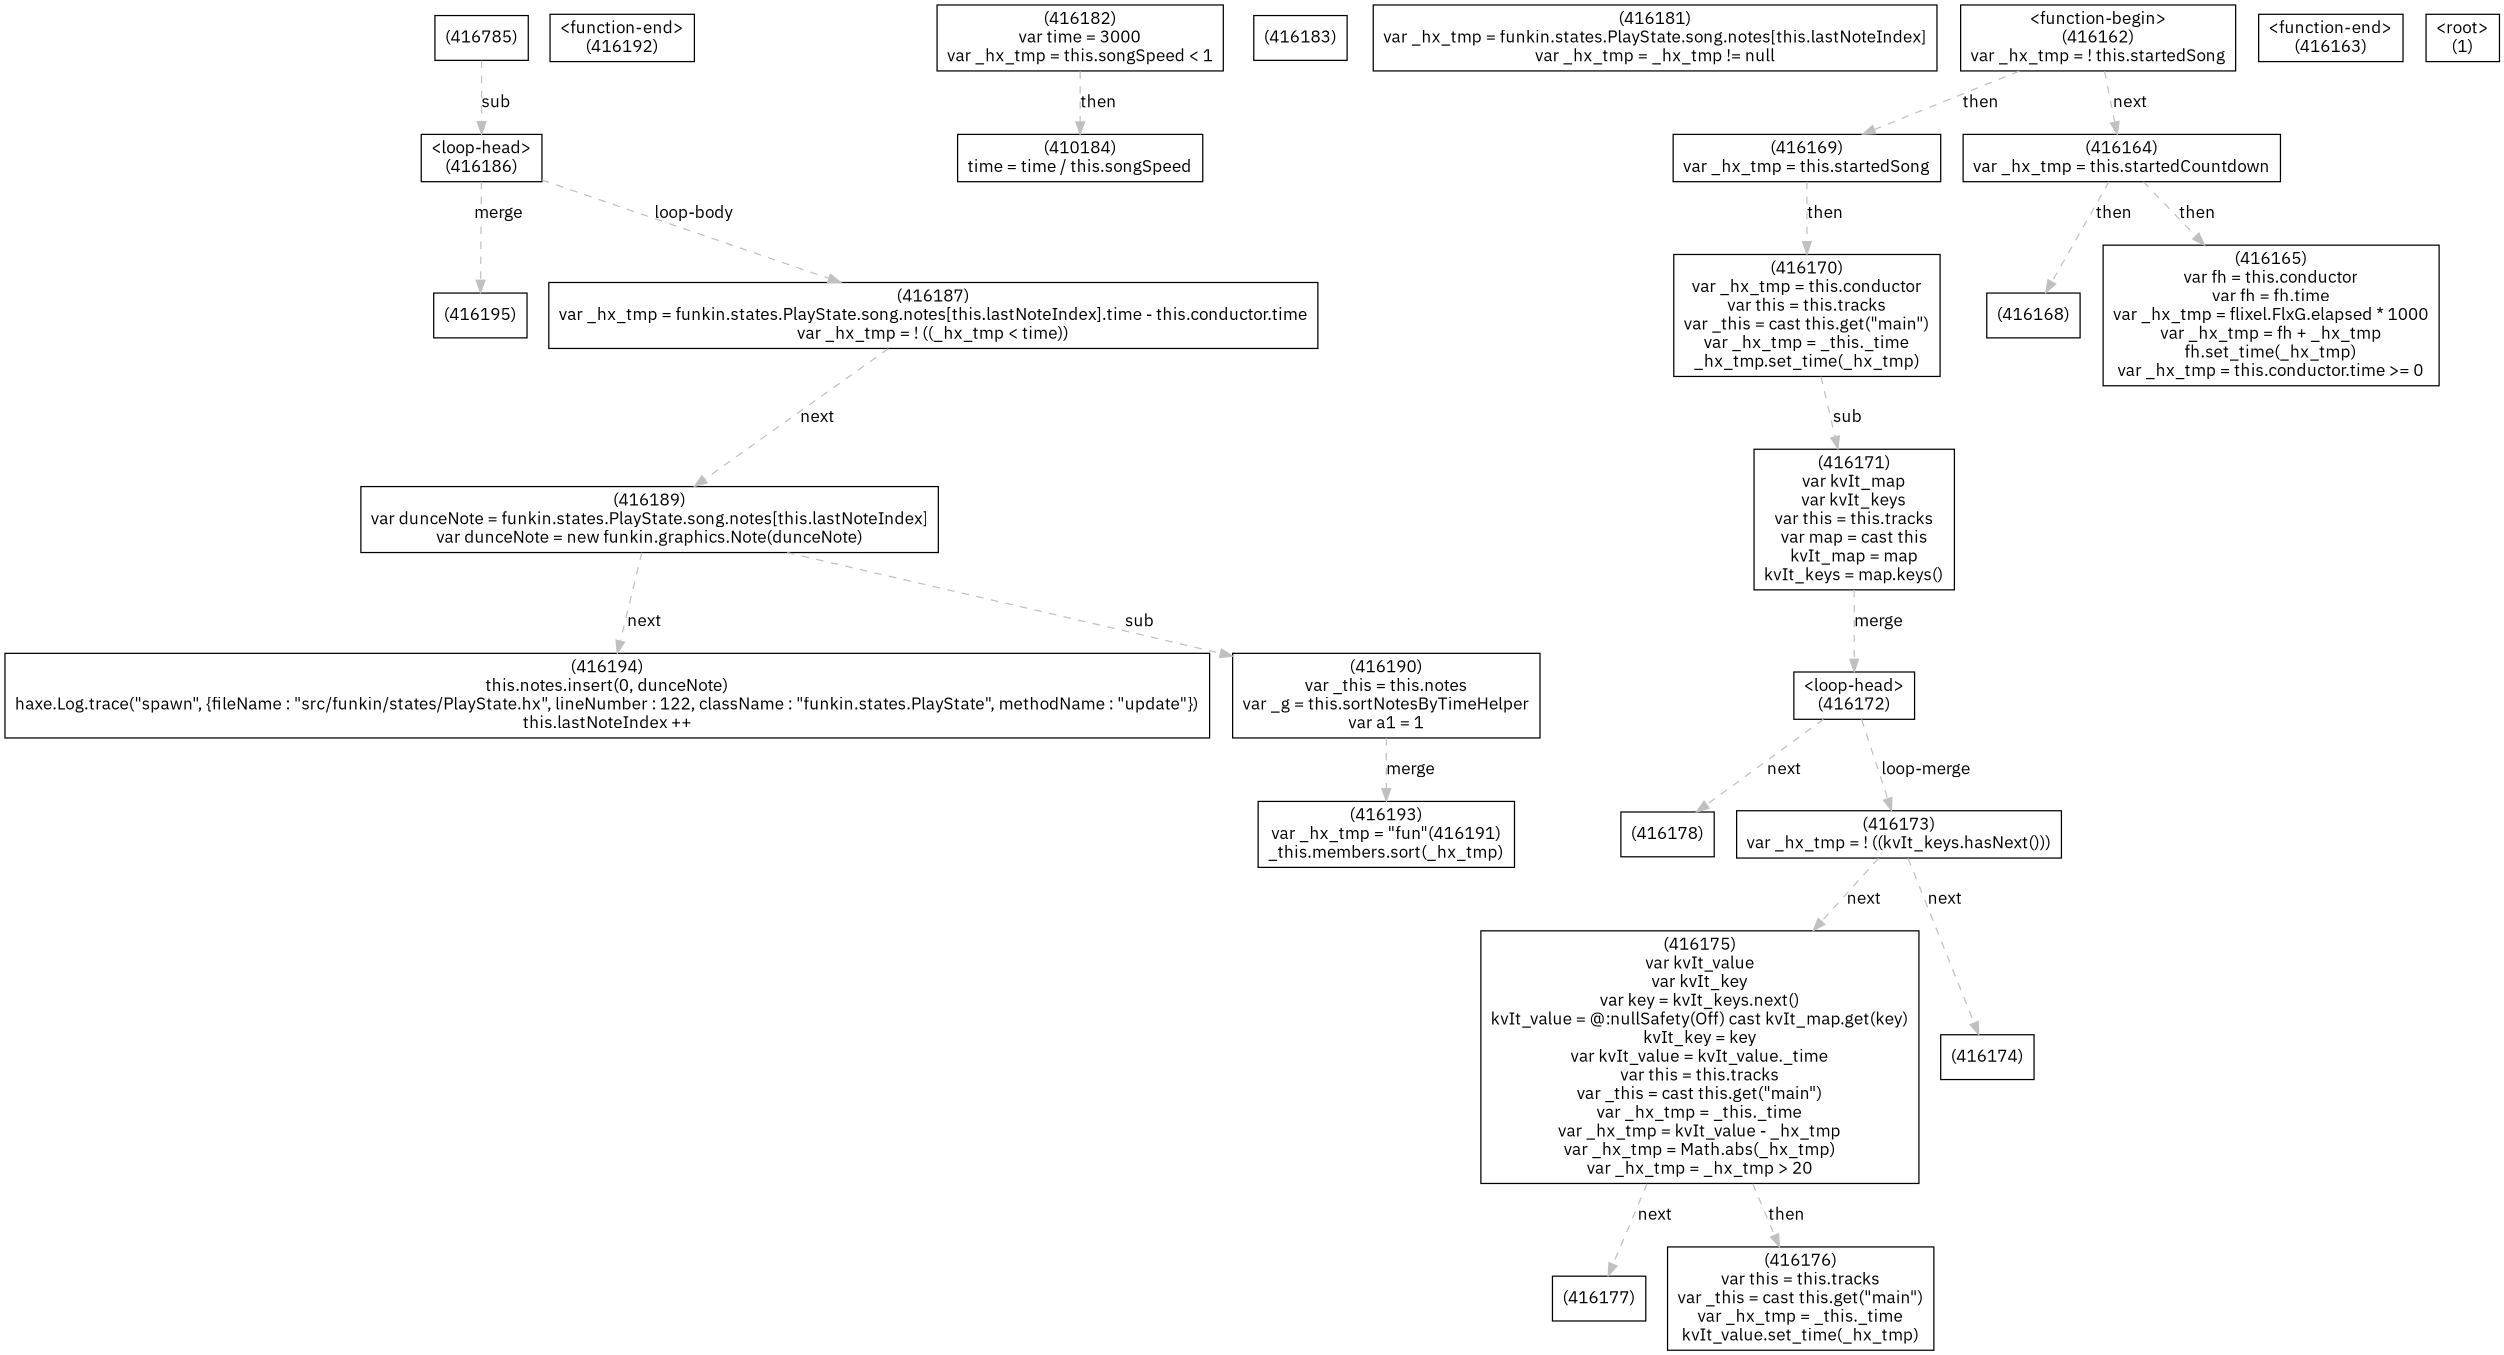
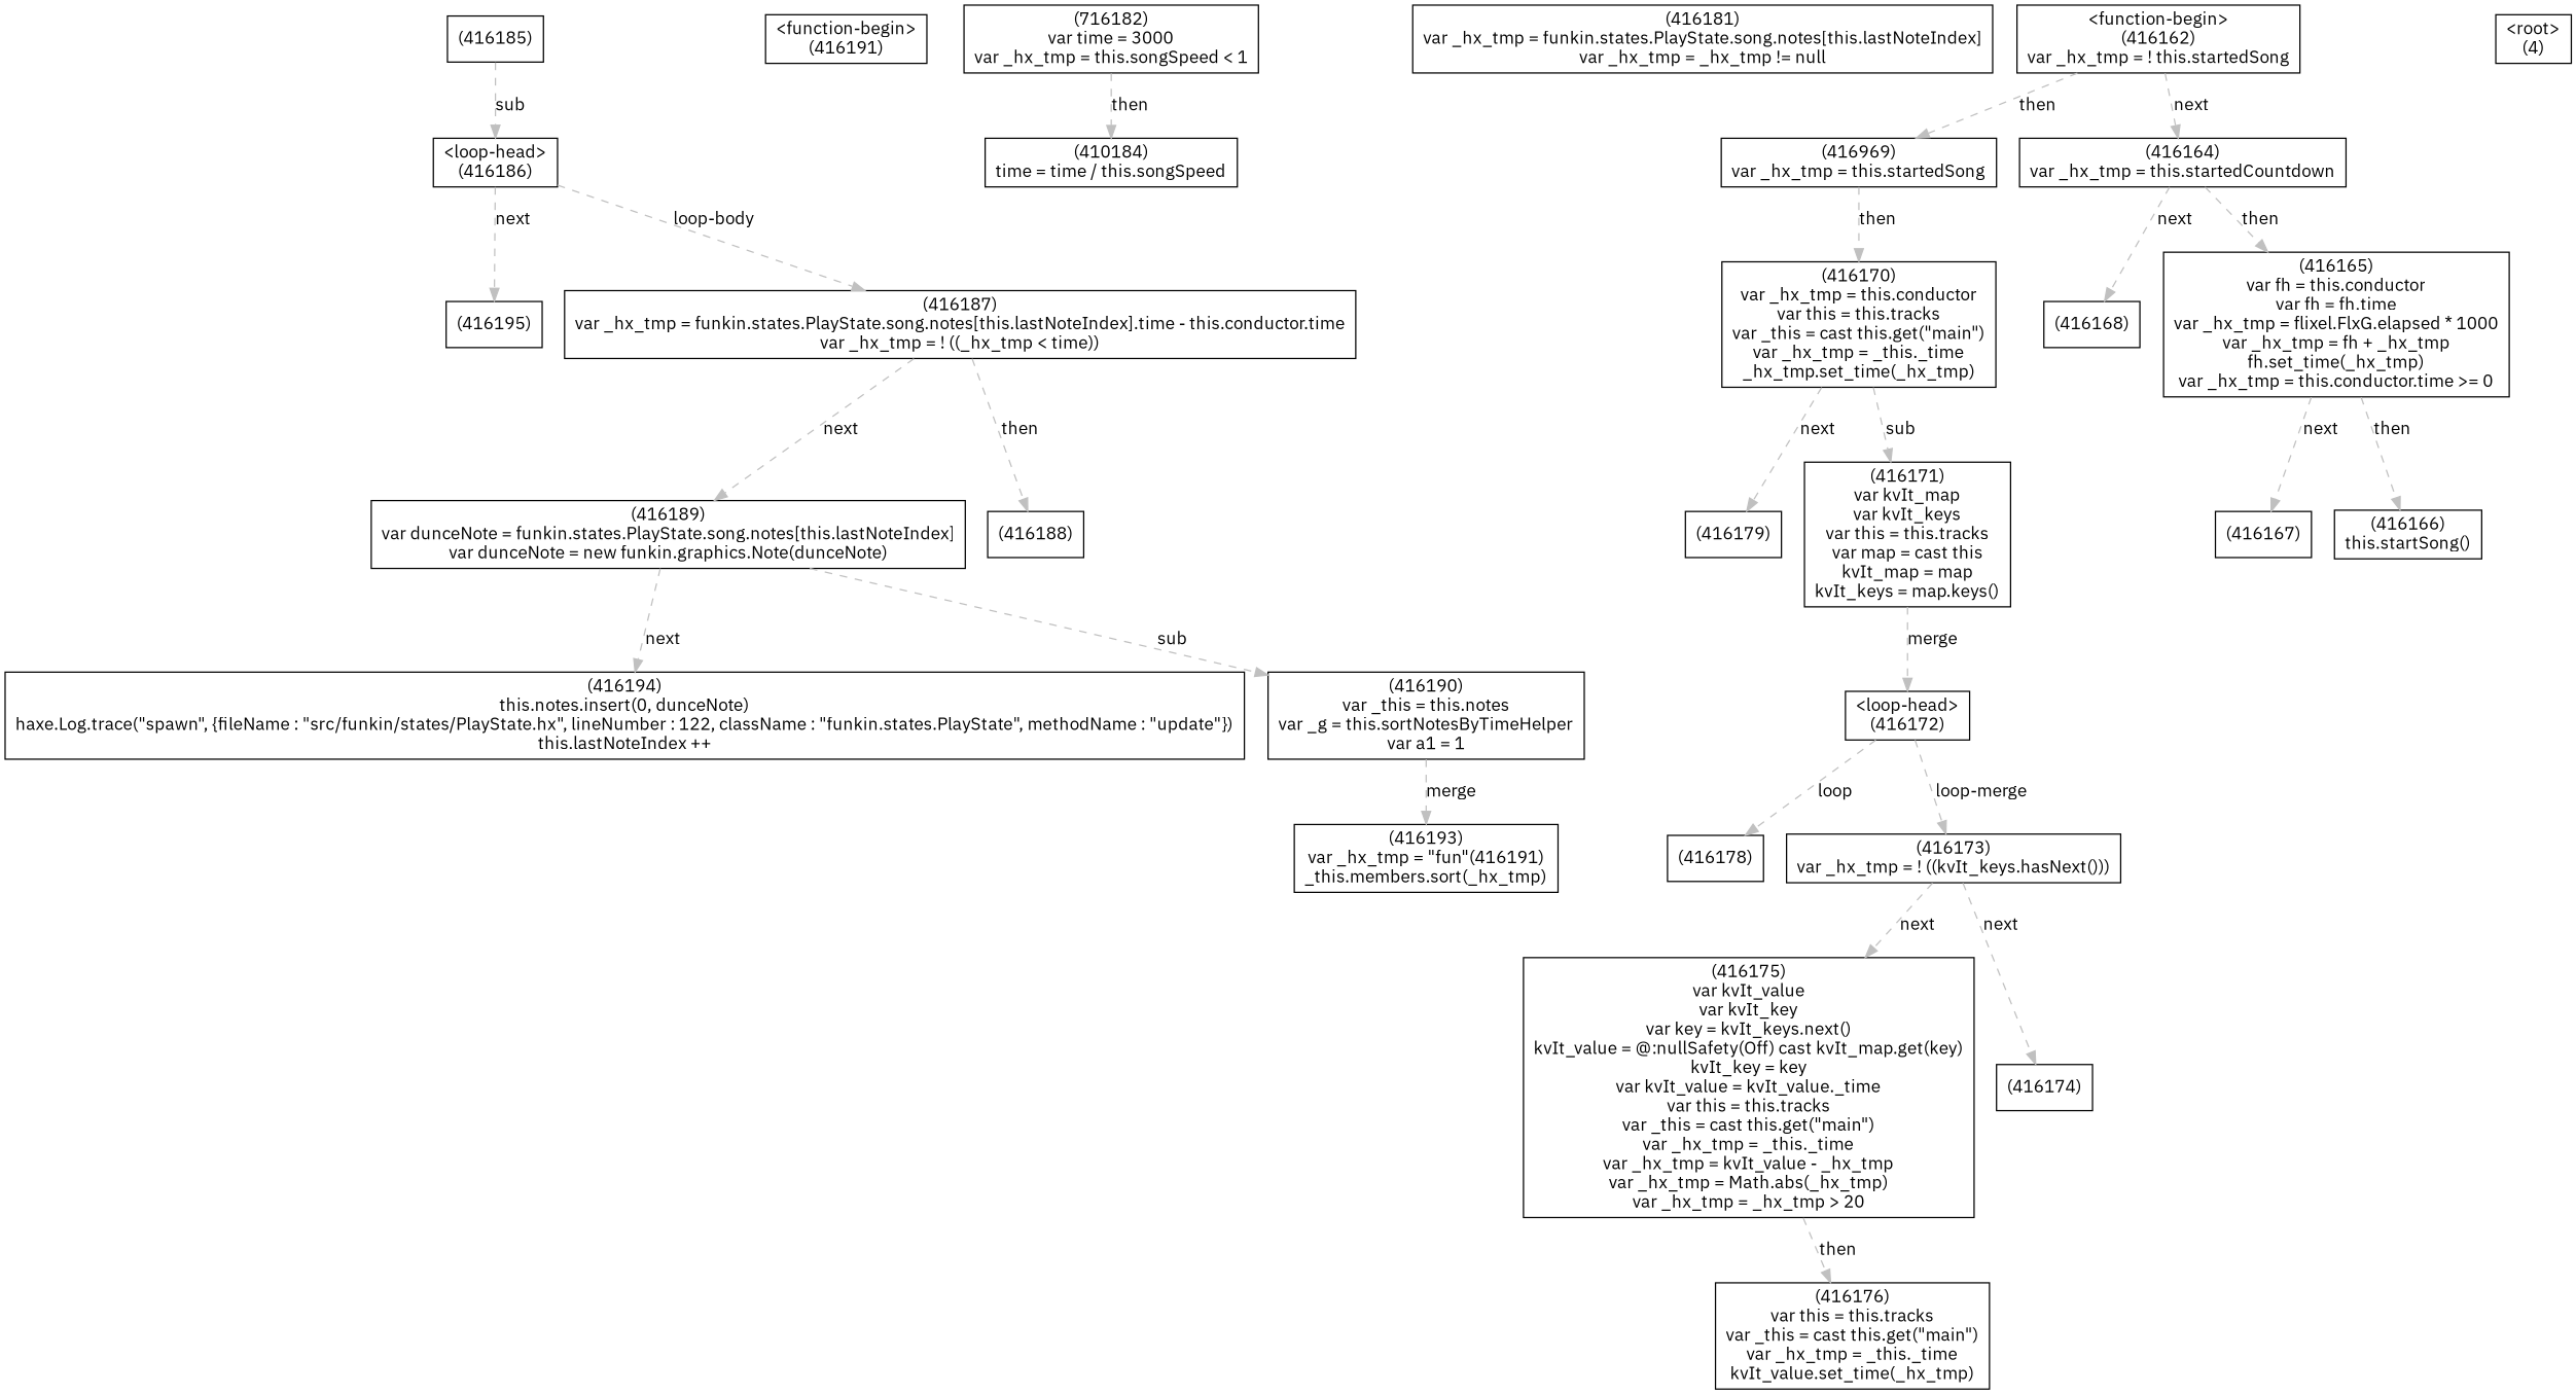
  digraph {
    fontname="IBM Plex Sans"
    node [fontname="IBM Plex Sans" shape=box]
    edge [color=gray fontname="IBM Plex Sans" style=dashed]
    n1 [label="(416195)"]
    n2 [label="(416194)\nthis.notes.insert(0, dunceNote)\nhaxe.Log.trace(\"spawn\", {fileName : \"src/funkin/states/PlayState.hx\", lineNumber : 122, className : \"funkin.states.PlayState\", methodName : \"update\"})\nthis.lastNoteIndex ++"]
    n3 [label="(416193)\nvar _hx_tmp = \"fun\"(416191)\n_this.members.sort(_hx_tmp)"]
-   n4 [label="<function-end>\n(416192)"]
+   n5 [label="<function-begin>\n(416191)"]
    n6 [label="(416190)\nvar _this = this.notes\nvar _g = this.sortNotesByTimeHelper\nvar a1 = 1"]
    n7 [label="(416189)\nvar dunceNote = funkin.states.PlayState.song.notes[this.lastNoteIndex]\nvar dunceNote = new funkin.graphics.Note(dunceNote)"]
+   n8 [label="(416188)"]
    n9 [label="(416187)\nvar _hx_tmp = funkin.states.PlayState.song.notes[this.lastNoteIndex].time - this.conductor.time\nvar _hx_tmp = ! ((_hx_tmp < time))"]
    n10 [label="<loop-head>\n(416186)"]
-   n11 [label="(416785)"]
+   n11 [label="(416185)"]
    n12 [label="(410184)\ntime = time / this.songSpeed"]
-   n13 [label="(416183)"]
-   n14 [label="(416182)\nvar time = 3000\nvar _hx_tmp = this.songSpeed < 1"]
+   n14 [label="(716182)\nvar time = 3000\nvar _hx_tmp = this.songSpeed < 1"]
    n15 [label="(416181)\nvar _hx_tmp = funkin.states.PlayState.song.notes[this.lastNoteIndex]\nvar _hx_tmp = _hx_tmp != null"]
+   n16 [label="(416179)"]
    n17 [label="(416178)"]
-   n18 [label="(416177)"]
    n19 [label="(416176)\nvar this = this.tracks\nvar _this = cast this.get(\"main\")\nvar _hx_tmp = _this._time\nkvIt_value.set_time(_hx_tmp)"]
    n20 [label="(416175)\nvar kvIt_value\nvar kvIt_key\nvar key = kvIt_keys.next()\nkvIt_value = @:nullSafety(Off) cast kvIt_map.get(key)\nkvIt_key = key\nvar kvIt_value = kvIt_value._time\nvar this = this.tracks\nvar _this = cast this.get(\"main\")\nvar _hx_tmp = _this._time\nvar _hx_tmp = kvIt_value - _hx_tmp\nvar _hx_tmp = Math.abs(_hx_tmp)\nvar _hx_tmp = _hx_tmp > 20"]
    n21 [label="(416174)"]
    n22 [label="(416173)\nvar _hx_tmp = ! ((kvIt_keys.hasNext()))"]
    n23 [label="<loop-head>\n(416172)"]
    n24 [label="(416171)\nvar kvIt_map\nvar kvIt_keys\nvar this = this.tracks\nvar map = cast this\nkvIt_map = map\nkvIt_keys = map.keys()"]
    n25 [label="(416170)\nvar _hx_tmp = this.conductor\nvar this = this.tracks\nvar _this = cast this.get(\"main\")\nvar _hx_tmp = _this._time\n_hx_tmp.set_time(_hx_tmp)"]
-   n26 [label="(416169)\nvar _hx_tmp = this.startedSong"]
+   n26 [label="(416969)\nvar _hx_tmp = this.startedSong"]
    n27 [label="(416168)"]
+   n28 [label="(416167)"]
+   n29 [label="(416166)\nthis.startSong()"]
    n30 [label="(416165)\nvar fh = this.conductor\nvar fh = fh.time\nvar _hx_tmp = flixel.FlxG.elapsed * 1000\nvar _hx_tmp = fh + _hx_tmp\nfh.set_time(_hx_tmp)\nvar _hx_tmp = this.conductor.time >= 0"]
    n31 [label="(416164)\nvar _hx_tmp = this.startedCountdown"]
-   n32 [label="<function-end>\n(416163)"]
    n33 [label="<function-begin>\n(416162)\nvar _hx_tmp = ! this.startedSong"]
-   n34 [label="<root>\n(1)"]
+   n34 [label="<root>\n(4)"]
    n6 -> n3 [label=merge]
    n7 -> n2 [label=next]
    n7 -> n6 [label=sub]
    n9 -> n7 [label=next]
-   n10 -> n1 [label=merge]
+   n9 -> n8 [label=then]
+   n10 -> n1 [label=next]
    n10 -> n9 [label="loop-body"]
    n11 -> n10 [label=sub]
    n14 -> n12 [label=then]
-   n20 -> n18 [label=next]
    n20 -> n19 [label=then]
    n22 -> n20 [label=next]
    n22 -> n21 [label=next]
-   n23 -> n17 [label=next]
+   n23 -> n17 [label=loop]
    n23 -> n22 [label="loop-merge"]
    n24 -> n23 [label=merge]
+   n25 -> n16 [label=next]
    n25 -> n24 [label=sub]
    n26 -> n25 [label=then]
-   n31 -> n27 [label=then]
+   n30 -> n28 [label=next]
+   n30 -> n29 [label=then]
+   n31 -> n27 [label=next]
    n31 -> n30 [label=then]
    n33 -> n26 [label=then]
    n33 -> n31 [label=next]
  }
